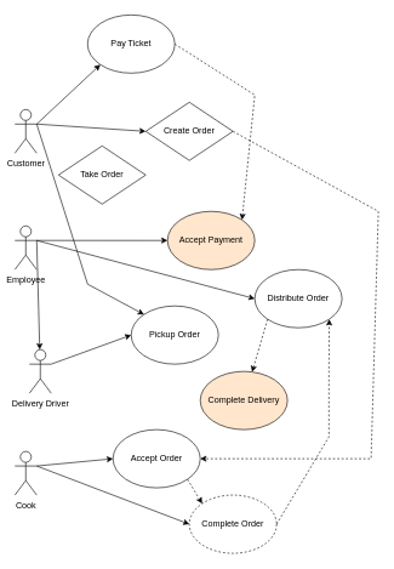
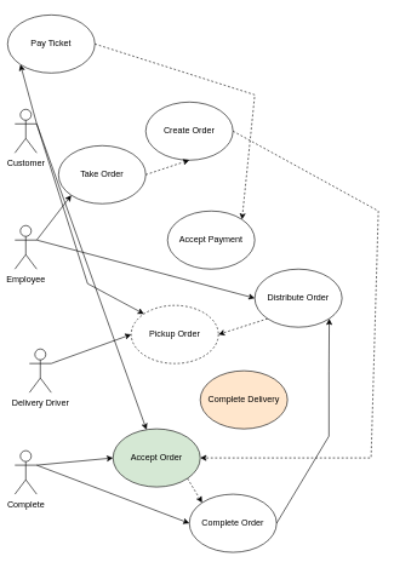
  <mxCell id="0" />
  <mxCell id="1" parent="0" />
  <mxCell id="2" value="Customer" style="shape=umlActor;verticalLabelPosition=bottom;verticalAlign=top;html=1;outlineConnect=0;" parent="1" vertex="1"><mxGeometry x="20" y="150" width="30" height="60" as="geometry" /></mxCell>
  <mxCell id="3" value="Employee" style="shape=umlActor;verticalLabelPosition=bottom;verticalAlign=top;html=1;outlineConnect=0;" parent="1" vertex="1"><mxGeometry x="20" y="310" width="30" height="60" as="geometry" /></mxCell>
  <mxCell id="4" value="&lt;div&gt;Delivery Driver&lt;/div&gt;" style="shape=umlActor;verticalLabelPosition=bottom;verticalAlign=top;html=1;outlineConnect=0;" parent="1" vertex="1"><mxGeometry x="40" y="480" width="30" height="60" as="geometry" /></mxCell>
- <mxCell id="5" value="Cook" style="shape=umlActor;verticalLabelPosition=bottom;verticalAlign=top;html=1;outlineConnect=0;" parent="1" vertex="1"><mxGeometry x="20" y="620" width="30" height="60" as="geometry" /></mxCell>
- <mxCell id="6" value="Create Order" style="rhombus;whiteSpace=wrap;html=1;" parent="1" vertex="1"><mxGeometry x="200" y="140" width="120" height="80" as="geometry" /></mxCell>
- <mxCell id="7" value="Pay Ticket" style="ellipse;whiteSpace=wrap;html=1;" parent="1" vertex="1"><mxGeometry x="120" y="20" width="120" height="80" as="geometry" /></mxCell>
- <mxCell id="8" value="&lt;div&gt;Accept Order&lt;/div&gt;" style="ellipse;whiteSpace=wrap;html=1;" parent="1" vertex="1"><mxGeometry x="155" y="590" width="120" height="80" as="geometry" /></mxCell>
- <mxCell id="9" value="Complete Order" style="ellipse;whiteSpace=wrap;html=1;dashed=1;" parent="1" vertex="1"><mxGeometry x="260" y="680" width="120" height="80" as="geometry" /></mxCell>
- <mxCell id="10" value="Take Order" style="rhombus;whiteSpace=wrap;html=1;" parent="1" vertex="1"><mxGeometry x="80" y="200" width="120" height="80" as="geometry" /></mxCell>
- <mxCell id="11" value="Accept Payment" style="ellipse;whiteSpace=wrap;html=1;fillColor=#ffe6cc;" parent="1" vertex="1"><mxGeometry x="230" y="290" width="120" height="80" as="geometry" /></mxCell>
+ <mxCell id="5" value="Complete" style="shape=umlActor;verticalLabelPosition=bottom;verticalAlign=top;html=1;outlineConnect=0;" parent="1" vertex="1"><mxGeometry x="20" y="620" width="30" height="60" as="geometry" /></mxCell>
+ <mxCell id="6" value="Create Order" style="ellipse;whiteSpace=wrap;html=1;" parent="1" vertex="1"><mxGeometry x="200" y="140" width="120" height="80" as="geometry" /></mxCell>
+ <mxCell id="7" value="Pay Ticket" style="ellipse;whiteSpace=wrap;html=1;" parent="1" vertex="1"><mxGeometry x="10" y="20" width="120" height="80" as="geometry" /></mxCell>
+ <mxCell id="8" value="&lt;div&gt;Accept Order&lt;/div&gt;" style="ellipse;whiteSpace=wrap;html=1;fillColor=#d5e8d4;" parent="1" vertex="1"><mxGeometry x="155" y="590" width="120" height="80" as="geometry" /></mxCell>
+ <mxCell id="9" value="Complete Order" style="ellipse;whiteSpace=wrap;html=1;" parent="1" vertex="1"><mxGeometry x="260" y="680" width="120" height="80" as="geometry" /></mxCell>
+ <mxCell id="10" value="Take Order" style="ellipse;whiteSpace=wrap;html=1;" parent="1" vertex="1"><mxGeometry x="80" y="200" width="120" height="80" as="geometry" /></mxCell>
+ <mxCell id="11" value="Accept Payment" style="ellipse;whiteSpace=wrap;html=1;" parent="1" vertex="1"><mxGeometry x="230" y="290" width="120" height="80" as="geometry" /></mxCell>
  <mxCell id="12" value="Distribute Order" style="ellipse;whiteSpace=wrap;html=1;" parent="1" vertex="1"><mxGeometry x="350" y="370" width="120" height="80" as="geometry" /></mxCell>
- <mxCell id="13" value="Pickup Order" style="ellipse;whiteSpace=wrap;html=1;" parent="1" vertex="1"><mxGeometry x="180" y="420" width="120" height="80" as="geometry" /></mxCell>
+ <mxCell id="13" value="Pickup Order" style="ellipse;whiteSpace=wrap;html=1;dashed=1;" parent="1" vertex="1"><mxGeometry x="180" y="420" width="120" height="80" as="geometry" /></mxCell>
  <mxCell id="14" value="Complete Delivery" style="ellipse;whiteSpace=wrap;html=1;fillColor=#ffe6cc;" parent="1" vertex="1"><mxGeometry x="275" y="510" width="120" height="80" as="geometry" /></mxCell>
  <mxCell id="15" value="" style="endArrow=classic;html=1;rounded=0;exitX=1;exitY=0.333;exitDx=0;exitDy=0;exitPerimeter=0;entryX=0;entryY=1;entryDx=0;entryDy=0;" parent="1" source="2" target="7" edge="1"><mxGeometry width="50" height="50" relative="1" as="geometry"><mxPoint x="70" y="170" as="sourcePoint" /><mxPoint x="120" y="120" as="targetPoint" /></mxGeometry></mxCell>
- <mxCell id="16" value="" style="endArrow=classic;html=1;rounded=0;exitX=1;exitY=0.333;exitDx=0;exitDy=0;exitPerimeter=0;entryX=0;entryY=0.5;entryDx=0;entryDy=0;" parent="1" source="2" target="6" edge="1"><mxGeometry width="50" height="50" relative="1" as="geometry"><mxPoint x="230" y="450" as="sourcePoint" /><mxPoint x="280" y="400" as="targetPoint" /></mxGeometry></mxCell>
- <mxCell id="17" value="" style="endArrow=classic;html=1;rounded=0;exitX=1;exitY=0.333;exitDx=0;exitDy=0;exitPerimeter=0;entryX=0;entryY=0.5;entryDx=0;entryDy=0;" parent="1" source="3" target="11" edge="1"><mxGeometry width="50" height="50" relative="1" as="geometry"><mxPoint x="230" y="450" as="sourcePoint" /><mxPoint x="280" y="400" as="targetPoint" /></mxGeometry></mxCell>
+ <mxCell id="16" value="" style="endArrow=classic;html=1;rounded=0;exitX=1;exitY=0.333;exitDx=0;exitDy=0;exitPerimeter=0;" parent="1" source="2" target="8" edge="1"><mxGeometry width="50" height="50" relative="1" as="geometry"><mxPoint x="230" y="450" as="sourcePoint" /><mxPoint x="280" y="400" as="targetPoint" /></mxGeometry></mxCell>
  <mxCell id="18" value="" style="endArrow=classic;html=1;rounded=0;exitX=1;exitY=0.333;exitDx=0;exitDy=0;exitPerimeter=0;entryX=0;entryY=0.5;entryDx=0;entryDy=0;" parent="1" source="3" target="12" edge="1"><mxGeometry width="50" height="50" relative="1" as="geometry"><mxPoint x="230" y="450" as="sourcePoint" /><mxPoint x="280" y="400" as="targetPoint" /></mxGeometry></mxCell>
  <mxCell id="19" value="" style="endArrow=classic;html=1;rounded=0;exitX=1;exitY=0.5;exitDx=0;exitDy=0;entryX=1;entryY=0;entryDx=0;entryDy=0;dashed=1;" parent="1" source="7" target="11" edge="1"><mxGeometry width="50" height="50" relative="1" as="geometry"><mxPoint x="230" y="450" as="sourcePoint" /><mxPoint x="280" y="400" as="targetPoint" /><Array as="points"><mxPoint x="350" y="130" /></Array></mxGeometry></mxCell>
- <mxCell id="20" value="" style="endArrow=classic;html=1;rounded=0;exitX=1;exitY=0.333;exitDx=0;exitDy=0;exitPerimeter=0;" parent="1" source="3" target="4" edge="1"><mxGeometry width="50" height="50" relative="1" as="geometry"><mxPoint x="230" y="450" as="sourcePoint" /><mxPoint x="280" y="400" as="targetPoint" /></mxGeometry></mxCell>
+ <mxCell id="20" value="" style="endArrow=classic;html=1;rounded=0;exitX=1;exitY=0.333;exitDx=0;exitDy=0;exitPerimeter=0;entryX=0;entryY=1;entryDx=0;entryDy=0;" parent="1" source="3" target="10" edge="1"><mxGeometry width="50" height="50" relative="1" as="geometry"><mxPoint x="230" y="450" as="sourcePoint" /><mxPoint x="280" y="400" as="targetPoint" /></mxGeometry></mxCell>
+ <mxCell id="21" value="" style="endArrow=classic;html=1;rounded=0;exitX=1;exitY=0.5;exitDx=0;exitDy=0;entryX=0.5;entryY=1;entryDx=0;entryDy=0;dashed=1;" parent="1" source="10" target="6" edge="1"><mxGeometry width="50" height="50" relative="1" as="geometry"><mxPoint x="230" y="450" as="sourcePoint" /><mxPoint x="280" y="400" as="targetPoint" /></mxGeometry></mxCell>
  <mxCell id="22" value="" style="endArrow=classic;html=1;rounded=0;exitX=1;exitY=0.5;exitDx=0;exitDy=0;entryX=1;entryY=0.5;entryDx=0;entryDy=0;dashed=1;" parent="1" source="6" target="8" edge="1"><mxGeometry width="50" height="50" relative="1" as="geometry"><mxPoint x="230" y="450" as="sourcePoint" /><mxPoint x="280" y="400" as="targetPoint" /><Array as="points"><mxPoint x="520" y="290" /><mxPoint x="510" y="630" /></Array></mxGeometry></mxCell>
  <mxCell id="23" value="" style="endArrow=classic;html=1;rounded=0;exitX=1;exitY=0.333;exitDx=0;exitDy=0;exitPerimeter=0;entryX=0;entryY=0.5;entryDx=0;entryDy=0;" parent="1" source="4" target="13" edge="1"><mxGeometry width="50" height="50" relative="1" as="geometry"><mxPoint x="230" y="450" as="sourcePoint" /><mxPoint x="280" y="400" as="targetPoint" /></mxGeometry></mxCell>
  <mxCell id="24" value="" style="endArrow=classic;html=1;rounded=0;exitX=1;exitY=0.333;exitDx=0;exitDy=0;exitPerimeter=0;entryX=0;entryY=0.5;entryDx=0;entryDy=0;" parent="1" source="5" target="8" edge="1"><mxGeometry width="50" height="50" relative="1" as="geometry"><mxPoint x="230" y="450" as="sourcePoint" /><mxPoint x="280" y="400" as="targetPoint" /></mxGeometry></mxCell>
  <mxCell id="25" value="" style="endArrow=classic;html=1;rounded=0;exitX=1;exitY=0.333;exitDx=0;exitDy=0;exitPerimeter=0;entryX=0;entryY=0.5;entryDx=0;entryDy=0;" parent="1" source="5" target="9" edge="1"><mxGeometry width="50" height="50" relative="1" as="geometry"><mxPoint x="230" y="450" as="sourcePoint" /><mxPoint x="280" y="400" as="targetPoint" /></mxGeometry></mxCell>
- <mxCell id="26" value="" style="endArrow=classic;html=1;rounded=0;exitX=1;exitY=0.5;exitDx=0;exitDy=0;entryX=1;entryY=1;entryDx=0;entryDy=0;dashed=1;" parent="1" source="9" target="12" edge="1"><mxGeometry width="50" height="50" relative="1" as="geometry"><mxPoint x="230" y="450" as="sourcePoint" /><mxPoint x="280" y="400" as="targetPoint" /><Array as="points"><mxPoint x="452" y="600" /><mxPoint x="452" y="510" /></Array></mxGeometry></mxCell>
- <mxCell id="27" value="" style="endArrow=classic;html=1;rounded=0;exitX=0;exitY=1;exitDx=0;exitDy=0;dashed=1;" parent="1" source="12" target="14" edge="1"><mxGeometry width="50" height="50" relative="1" as="geometry"><mxPoint x="230" y="450" as="sourcePoint" /><mxPoint x="280" y="400" as="targetPoint" /></mxGeometry></mxCell>
+ <mxCell id="26" value="" style="endArrow=classic;html=1;rounded=0;exitX=1;exitY=0.5;exitDx=0;exitDy=0;entryX=1;entryY=1;entryDx=0;entryDy=0;dashed=0;" parent="1" source="9" target="12" edge="1"><mxGeometry width="50" height="50" relative="1" as="geometry"><mxPoint x="230" y="450" as="sourcePoint" /><mxPoint x="280" y="400" as="targetPoint" /><Array as="points"><mxPoint x="452" y="600" /><mxPoint x="452" y="510" /></Array></mxGeometry></mxCell>
+ <mxCell id="27" value="" style="endArrow=classic;html=1;rounded=0;exitX=0;exitY=1;exitDx=0;exitDy=0;entryX=1;entryY=0.5;entryDx=0;entryDy=0;dashed=1;" parent="1" source="12" target="13" edge="1"><mxGeometry width="50" height="50" relative="1" as="geometry"><mxPoint x="230" y="450" as="sourcePoint" /><mxPoint x="280" y="400" as="targetPoint" /></mxGeometry></mxCell>
  <mxCell id="28" value="" style="endArrow=classic;html=1;rounded=0;exitX=1;exitY=0.333;exitDx=0;exitDy=0;exitPerimeter=0;entryX=0;entryY=0;entryDx=0;entryDy=0;" parent="1" source="2" target="13" edge="1"><mxGeometry width="50" height="50" relative="1" as="geometry"><mxPoint x="50" y="160" as="sourcePoint" /><mxPoint x="280" y="400" as="targetPoint" /><Array as="points"><mxPoint x="120" y="390" /></Array></mxGeometry></mxCell>
  <mxCell id="29" value="" style="endArrow=classic;html=1;rounded=0;exitX=1;exitY=1;exitDx=0;exitDy=0;entryX=0;entryY=0;entryDx=0;entryDy=0;dashed=1;" edge="1" parent="1" source="8" target="9"><mxGeometry width="50" height="50" relative="1" as="geometry"><mxPoint x="270" y="430" as="sourcePoint" /><mxPoint x="320" y="380" as="targetPoint" /></mxGeometry></mxCell>
